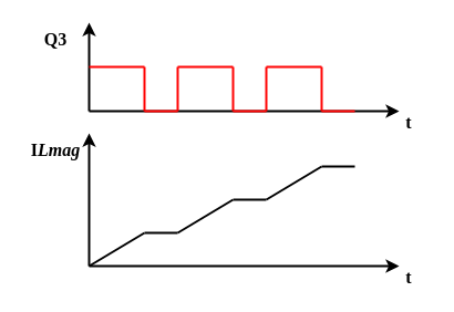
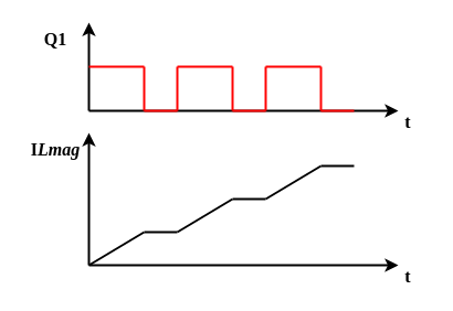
  <mxCell id="0" />
  <mxCell id="1" parent="0" />
  <mxCell id="2" value="" style="endArrow=classic;html=1;rounded=0;strokeWidth=2;" edge="1" parent="1"><mxGeometry width="50" height="50" relative="1" as="geometry"><mxPoint x="80" y="240" as="sourcePoint" /><mxPoint x="80" y="120" as="targetPoint" /></mxGeometry></mxCell>
  <mxCell id="3" value="" style="endArrow=classic;html=1;rounded=0;strokeWidth=2;" edge="1" parent="1"><mxGeometry width="50" height="50" relative="1" as="geometry"><mxPoint x="80" y="240" as="sourcePoint" /><mxPoint x="360" y="240" as="targetPoint" /></mxGeometry></mxCell>
  <mxCell id="4" value="&lt;font style=&quot;font-size: 16px;&quot; face=&quot;Times New Roman&quot;&gt;&lt;b&gt;I&lt;i&gt;Lmag&lt;/i&gt;&lt;/b&gt;&lt;/font&gt;" style="text;html=1;strokeColor=none;fillColor=none;align=center;verticalAlign=middle;whiteSpace=wrap;rounded=0;" vertex="1" parent="1"><mxGeometry x="20" y="120" width="60" height="30" as="geometry" /></mxCell>
- <mxCell id="5" value="&lt;font face=&quot;Times New Roman&quot;&gt;&lt;span style=&quot;font-size: 16px;&quot;&gt;&lt;b&gt;Q3&lt;/b&gt;&lt;/span&gt;&lt;/font&gt;" style="text;html=1;strokeColor=none;fillColor=none;align=center;verticalAlign=middle;whiteSpace=wrap;rounded=0;" vertex="1" parent="1"><mxGeometry x="20" y="20" width="60" height="30" as="geometry" /></mxCell>
+ <mxCell id="5" value="&lt;font face=&quot;Times New Roman&quot;&gt;&lt;span style=&quot;font-size: 16px;&quot;&gt;&lt;b&gt;Q1&lt;/b&gt;&lt;/span&gt;&lt;/font&gt;" style="text;html=1;strokeColor=none;fillColor=none;align=center;verticalAlign=middle;whiteSpace=wrap;rounded=0;" vertex="1" parent="1"><mxGeometry x="20" y="20" width="60" height="30" as="geometry" /></mxCell>
  <mxCell id="6" value="" style="endArrow=classic;html=1;rounded=0;strokeWidth=2;" edge="1" parent="1"><mxGeometry width="50" height="50" relative="1" as="geometry"><mxPoint x="80" y="100" as="sourcePoint" /><mxPoint x="80" y="20" as="targetPoint" /></mxGeometry></mxCell>
  <mxCell id="7" value="" style="endArrow=none;html=1;rounded=0;fontFamily=Times New Roman;fontSize=16;strokeWidth=2;" edge="1" parent="1"><mxGeometry width="50" height="50" relative="1" as="geometry"><mxPoint x="130" y="210" as="sourcePoint" /><mxPoint x="160" y="210" as="targetPoint" /></mxGeometry></mxCell>
  <mxCell id="8" value="" style="endArrow=none;html=1;rounded=0;fontFamily=Times New Roman;fontSize=16;strokeWidth=2;" edge="1" parent="1"><mxGeometry width="50" height="50" relative="1" as="geometry"><mxPoint x="80" y="240" as="sourcePoint" /><mxPoint x="130" y="210" as="targetPoint" /></mxGeometry></mxCell>
  <mxCell id="9" value="" style="endArrow=none;html=1;rounded=0;fontFamily=Times New Roman;fontSize=16;strokeWidth=2;fillColor=#f8cecc;strokeColor=#FF0303;" edge="1" parent="1"><mxGeometry width="50" height="50" relative="1" as="geometry"><mxPoint x="80" y="60" as="sourcePoint" /><mxPoint x="130" y="60" as="targetPoint" /></mxGeometry></mxCell>
  <mxCell id="10" value="" style="endArrow=classic;html=1;rounded=0;strokeWidth=2;" edge="1" parent="1"><mxGeometry width="50" height="50" relative="1" as="geometry"><mxPoint x="80" y="100" as="sourcePoint" /><mxPoint x="360" y="100" as="targetPoint" /></mxGeometry></mxCell>
  <mxCell id="11" value="" style="endArrow=none;html=1;rounded=0;fontFamily=Times New Roman;fontSize=16;strokeWidth=2;fillColor=#f8cecc;strokeColor=#FF0303;" edge="1" parent="1"><mxGeometry width="50" height="50" relative="1" as="geometry"><mxPoint x="160" y="60" as="sourcePoint" /><mxPoint x="210" y="60" as="targetPoint" /></mxGeometry></mxCell>
  <mxCell id="12" value="" style="endArrow=none;html=1;rounded=0;fontFamily=Times New Roman;fontSize=16;strokeWidth=2;fillColor=#f8cecc;strokeColor=#FF0303;" edge="1" parent="1"><mxGeometry width="50" height="50" relative="1" as="geometry"><mxPoint x="130" y="100" as="sourcePoint" /><mxPoint x="130" y="60" as="targetPoint" /></mxGeometry></mxCell>
  <mxCell id="13" value="" style="endArrow=none;html=1;rounded=0;fontFamily=Times New Roman;fontSize=16;strokeWidth=2;fillColor=#f8cecc;strokeColor=#FF0303;" edge="1" parent="1"><mxGeometry width="50" height="50" relative="1" as="geometry"><mxPoint x="130" y="100" as="sourcePoint" /><mxPoint x="160" y="100" as="targetPoint" /></mxGeometry></mxCell>
  <mxCell id="14" value="" style="endArrow=none;html=1;rounded=0;fontFamily=Times New Roman;fontSize=16;strokeWidth=2;fillColor=#f8cecc;strokeColor=#FF0303;" edge="1" parent="1"><mxGeometry width="50" height="50" relative="1" as="geometry"><mxPoint x="160" y="100" as="sourcePoint" /><mxPoint x="160" y="60" as="targetPoint" /></mxGeometry></mxCell>
  <mxCell id="15" value="" style="endArrow=none;html=1;rounded=0;fontFamily=Times New Roman;fontSize=16;strokeWidth=2;" edge="1" parent="1"><mxGeometry width="50" height="50" relative="1" as="geometry"><mxPoint x="160" y="210" as="sourcePoint" /><mxPoint x="210" y="180" as="targetPoint" /></mxGeometry></mxCell>
  <mxCell id="16" value="" style="endArrow=none;html=1;rounded=0;fontFamily=Times New Roman;fontSize=16;strokeWidth=2;fillColor=#f8cecc;strokeColor=#FF0303;" edge="1" parent="1"><mxGeometry width="50" height="50" relative="1" as="geometry"><mxPoint x="210" y="100" as="sourcePoint" /><mxPoint x="210" y="60" as="targetPoint" /></mxGeometry></mxCell>
  <mxCell id="17" value="" style="endArrow=none;html=1;rounded=0;fontFamily=Times New Roman;fontSize=16;strokeWidth=2;fillColor=#f8cecc;strokeColor=#FF0303;" edge="1" parent="1"><mxGeometry width="50" height="50" relative="1" as="geometry"><mxPoint x="210" y="100" as="sourcePoint" /><mxPoint x="240" y="100" as="targetPoint" /></mxGeometry></mxCell>
  <mxCell id="18" value="" style="endArrow=none;html=1;rounded=0;fontFamily=Times New Roman;fontSize=16;strokeWidth=2;fillColor=#f8cecc;strokeColor=#FF0303;" edge="1" parent="1"><mxGeometry width="50" height="50" relative="1" as="geometry"><mxPoint x="240" y="100" as="sourcePoint" /><mxPoint x="240" y="60" as="targetPoint" /></mxGeometry></mxCell>
  <mxCell id="19" value="" style="endArrow=none;html=1;rounded=0;fontFamily=Times New Roman;fontSize=16;strokeWidth=2;fillColor=#f8cecc;strokeColor=#FF0303;" edge="1" parent="1"><mxGeometry width="50" height="50" relative="1" as="geometry"><mxPoint x="240" y="60" as="sourcePoint" /><mxPoint x="290" y="60" as="targetPoint" /></mxGeometry></mxCell>
  <mxCell id="20" value="" style="endArrow=none;html=1;rounded=0;fontFamily=Times New Roman;fontSize=16;strokeWidth=2;fillColor=#f8cecc;strokeColor=#FF0303;" edge="1" parent="1"><mxGeometry width="50" height="50" relative="1" as="geometry"><mxPoint x="290" y="100" as="sourcePoint" /><mxPoint x="290" y="60" as="targetPoint" /></mxGeometry></mxCell>
  <mxCell id="21" value="" style="endArrow=none;html=1;rounded=0;fontFamily=Times New Roman;fontSize=16;strokeWidth=2;fillColor=#f8cecc;strokeColor=#FF0303;" edge="1" parent="1"><mxGeometry width="50" height="50" relative="1" as="geometry"><mxPoint x="290" y="100" as="sourcePoint" /><mxPoint x="320" y="100" as="targetPoint" /></mxGeometry></mxCell>
  <mxCell id="22" value="" style="endArrow=none;html=1;rounded=0;fontFamily=Times New Roman;fontSize=16;strokeWidth=2;" edge="1" parent="1"><mxGeometry width="50" height="50" relative="1" as="geometry"><mxPoint x="210" y="180" as="sourcePoint" /><mxPoint x="240" y="180" as="targetPoint" /></mxGeometry></mxCell>
  <mxCell id="23" value="" style="endArrow=none;html=1;rounded=0;fontFamily=Times New Roman;fontSize=16;strokeWidth=2;" edge="1" parent="1"><mxGeometry width="50" height="50" relative="1" as="geometry"><mxPoint x="240" y="180" as="sourcePoint" /><mxPoint x="290" y="150" as="targetPoint" /></mxGeometry></mxCell>
  <mxCell id="24" value="" style="endArrow=none;html=1;rounded=0;fontFamily=Times New Roman;fontSize=16;strokeWidth=2;" edge="1" parent="1"><mxGeometry width="50" height="50" relative="1" as="geometry"><mxPoint x="290" y="150" as="sourcePoint" /><mxPoint x="320" y="150" as="targetPoint" /></mxGeometry></mxCell>
  <mxCell id="25" value="&lt;font face=&quot;Times New Roman&quot;&gt;&lt;span style=&quot;font-size: 16px;&quot;&gt;&lt;b&gt;t&lt;/b&gt;&lt;/span&gt;&lt;/font&gt;" style="text;html=1;strokeColor=none;fillColor=none;align=center;verticalAlign=middle;whiteSpace=wrap;rounded=0;" vertex="1" parent="1"><mxGeometry x="350" y="240" width="38" height="20" as="geometry" /></mxCell>
  <mxCell id="26" value="&lt;font face=&quot;Times New Roman&quot;&gt;&lt;span style=&quot;font-size: 16px;&quot;&gt;&lt;b&gt;t&lt;/b&gt;&lt;/span&gt;&lt;/font&gt;" style="text;html=1;strokeColor=none;fillColor=none;align=center;verticalAlign=middle;whiteSpace=wrap;rounded=0;" vertex="1" parent="1"><mxGeometry x="350" y="100" width="38" height="20" as="geometry" /></mxCell>
